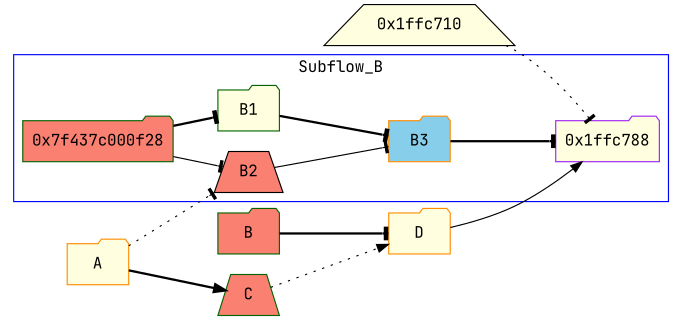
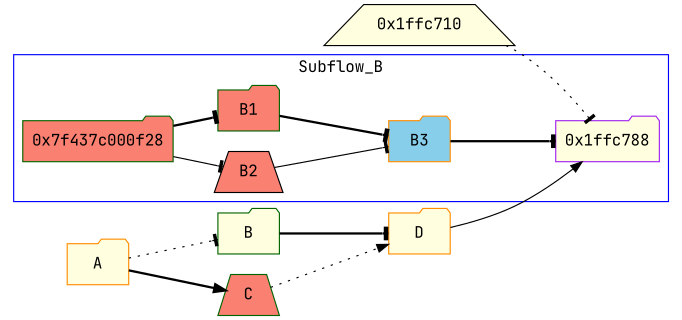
  digraph {
    fontname="JetBrains Mono"
    rankdir=LR
    node [color=darkgreen fillcolor=lightyellow fontname="JetBrains Mono" shape=folder style=filled]
    edge [arrowhead=tee fontname="JetBrains Mono" style=bold]
    B2 [color=black fillcolor=salmon shape=trapezium]
    "0x7f437c000f28" [fillcolor=salmon]
-   B1
+   B1 [fillcolor=salmon]
    B3 [color=darkorange fillcolor=skyblue]
    "0x1ffc788" [color=purple]
    "0x1ffc710" [color=black shape=trapezium]
-   B [fillcolor=salmon]
+   B
    A [color=darkorange]
    C [fillcolor=salmon shape=trapezium]
    D [color=darkorange]
    subgraph cluster_1 {
      color=blue
      label=Subflow_B
      B2
      "0x7f437c000f28"
      B1
      B3
      "0x1ffc788"
    }
    B2 -> B3 [style=solid]
    "0x7f437c000f28" -> B2 [style=solid]
    "0x7f437c000f28" -> B1
    B1 -> B3
    B3 -> "0x1ffc788"
    "0x1ffc710" -> "0x1ffc788" [style=dotted]
    B -> D
-   A -> B2 [style=dotted]
+   A -> B [style=dotted]
    A -> C [arrowhead=normal]
    C -> D [arrowhead=normal style=dotted]
    D -> "0x1ffc788" [arrowhead=normal style=solid]
  }
